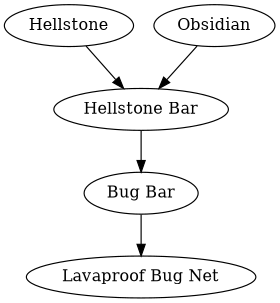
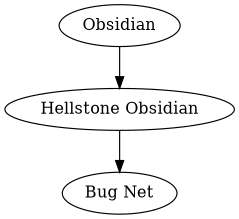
  digraph {
    edge [color=black]
-   Hellstone
-   "Hellstone Bar"
-   "Bug Net" [label="Bug Bar"]
+   "Hellstone Bar" [label="Hellstone Obsidian"]
+   "Bug Net"
    Obsidian
-   "Lavaproof Bug Net"
-   Hellstone -> "Hellstone Bar"
    "Hellstone Bar" -> "Bug Net"
-   "Bug Net" -> "Lavaproof Bug Net"
    Obsidian -> "Hellstone Bar"
  }
